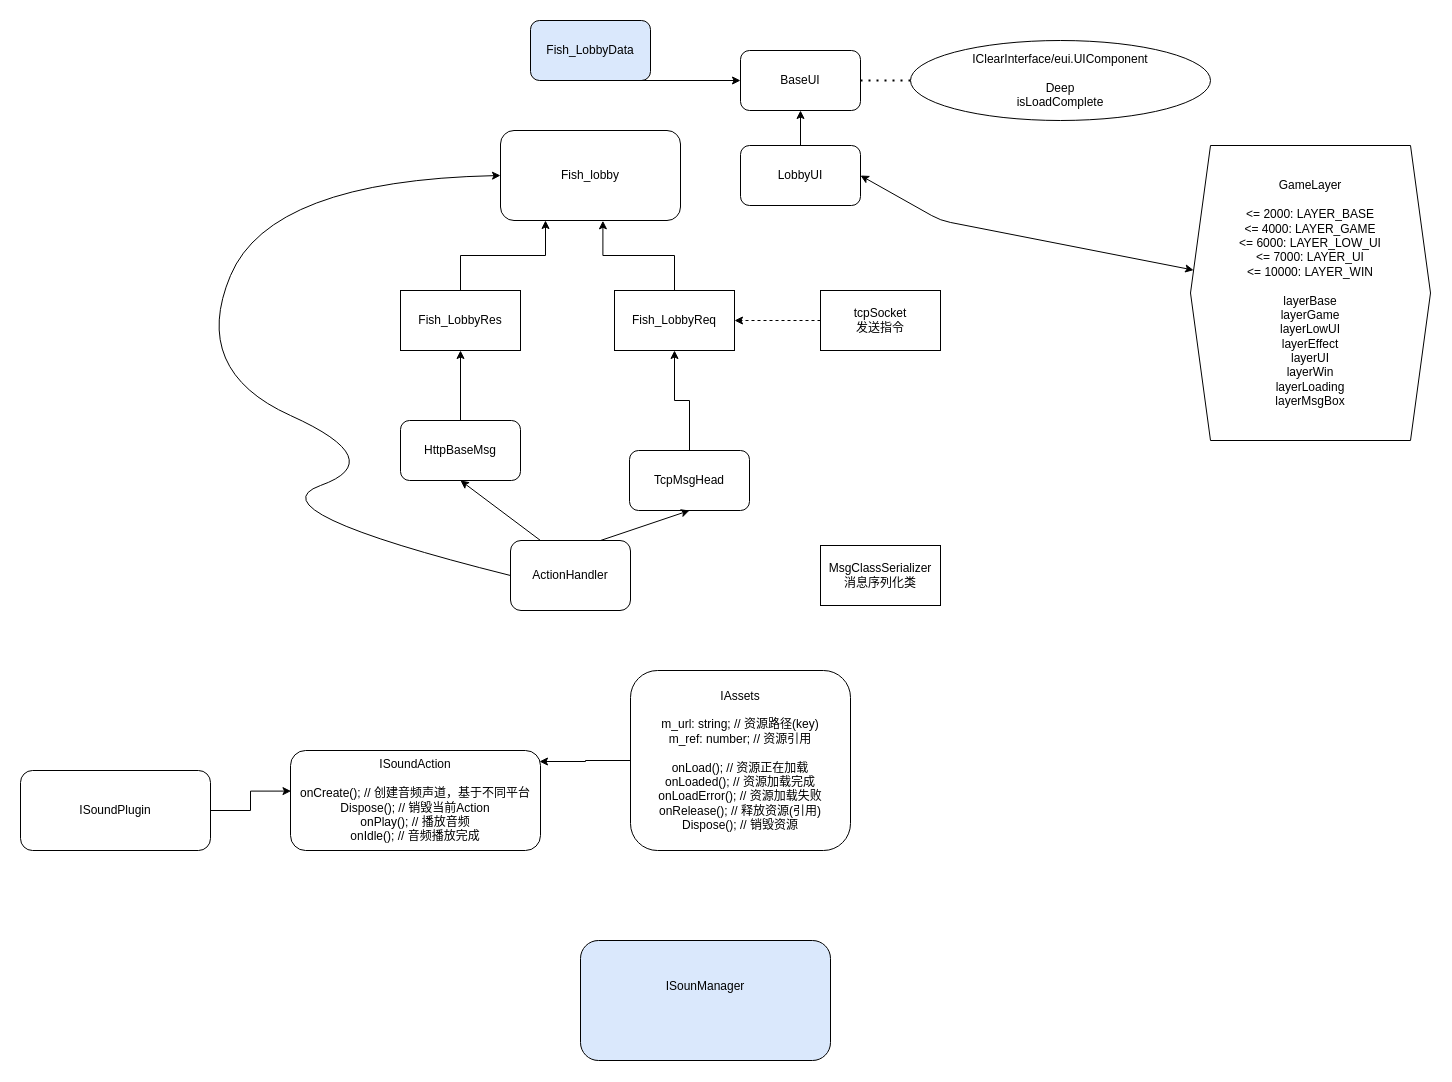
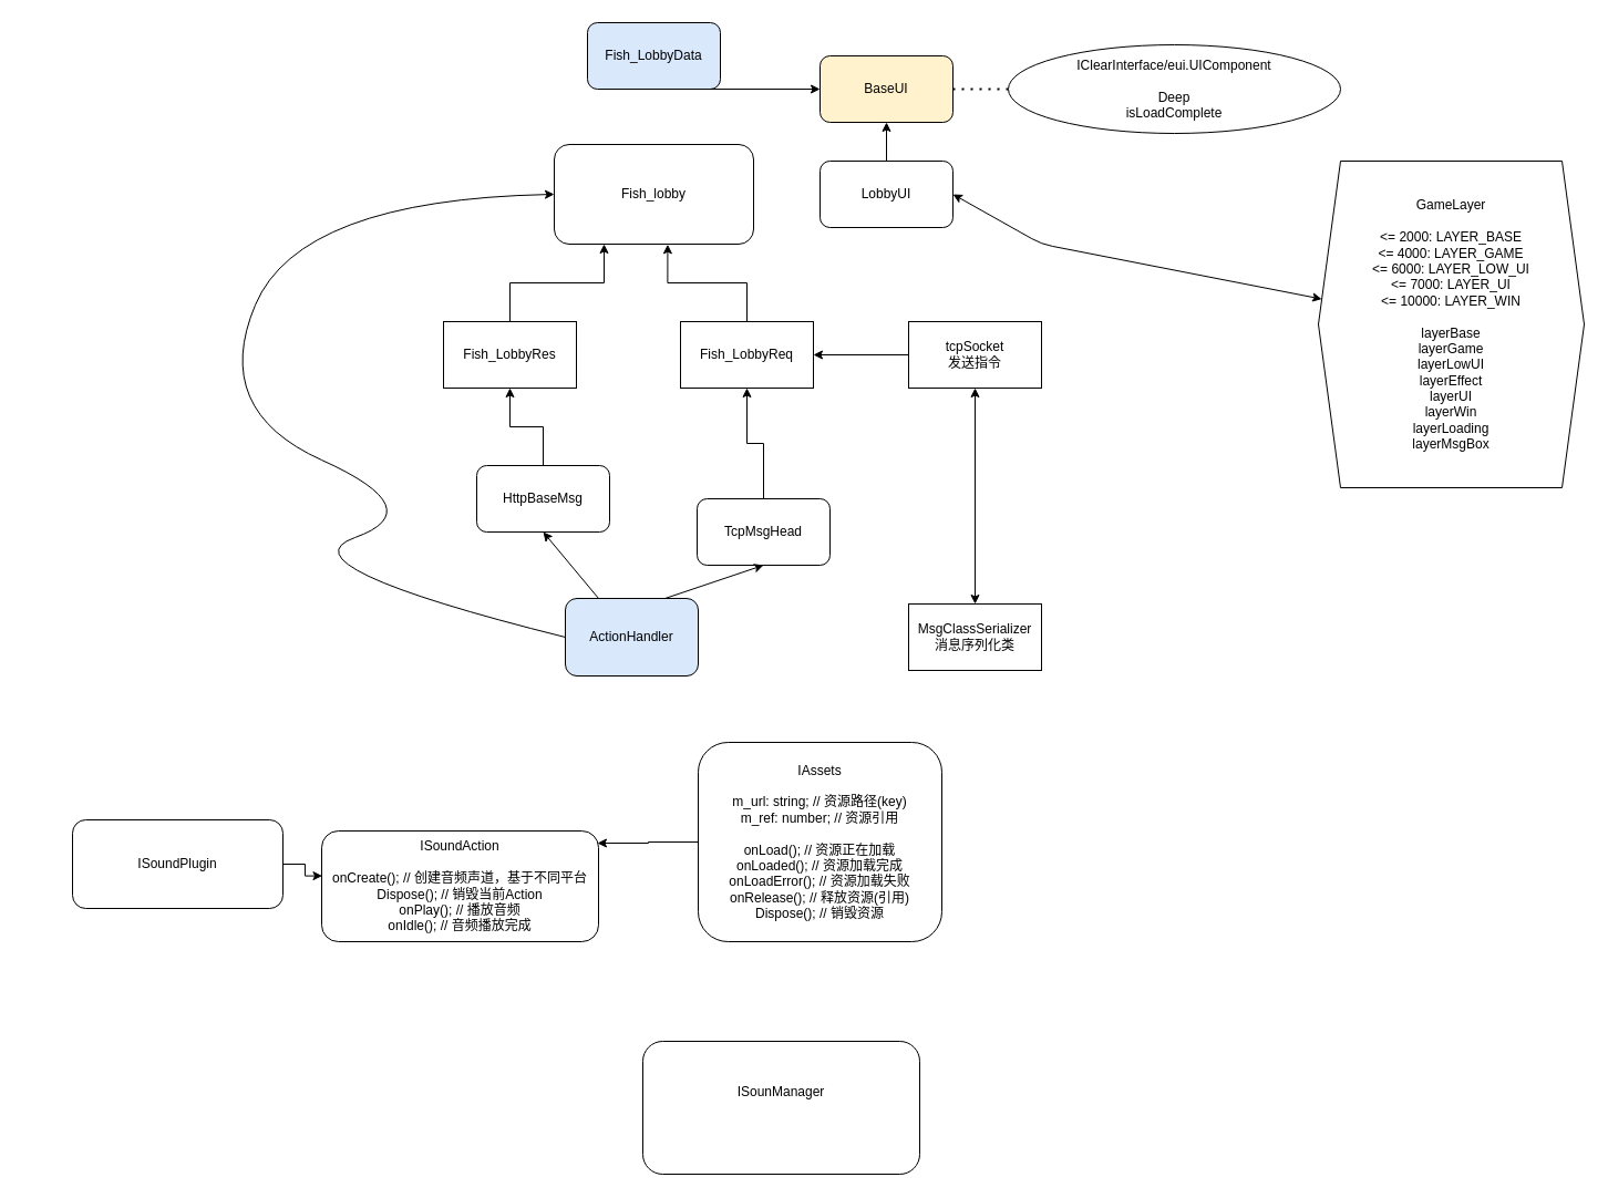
  <mxCell id="0" />
  <mxCell id="1" parent="0" />
  <mxCell id="2" value="Fish_lobby" style="rounded=1;whiteSpace=wrap;html=1;" parent="1" vertex="1"><mxGeometry x="500" y="130" width="180" height="90" as="geometry" /></mxCell>
  <mxCell id="3" style="edgeStyle=orthogonalEdgeStyle;rounded=0;orthogonalLoop=1;jettySize=auto;html=1;" parent="1" source="4" target="5" edge="1"><mxGeometry relative="1" as="geometry"><mxPoint x="800" y="100" as="targetPoint" /></mxGeometry></mxCell>
  <mxCell id="4" value="LobbyUI" style="rounded=1;whiteSpace=wrap;html=1;" parent="1" vertex="1"><mxGeometry x="740" y="145" width="120" height="60" as="geometry" /></mxCell>
- <mxCell id="5" value="BaseUI" style="rounded=1;whiteSpace=wrap;html=1;" parent="1" vertex="1"><mxGeometry x="740" y="50" width="120" height="60" as="geometry" /></mxCell>
+ <mxCell id="5" value="BaseUI" style="rounded=1;whiteSpace=wrap;html=1;fillColor=#fff2cc;" parent="1" vertex="1"><mxGeometry x="740" y="50" width="120" height="60" as="geometry" /></mxCell>
  <mxCell id="6" value="" style="endArrow=none;dashed=1;html=1;dashPattern=1 3;strokeWidth=2;exitX=1;exitY=0.5;exitDx=0;exitDy=0;" parent="1" source="5" edge="1"><mxGeometry width="50" height="50" relative="1" as="geometry"><mxPoint x="1080" y="240" as="sourcePoint" /><mxPoint x="910" y="80" as="targetPoint" /></mxGeometry></mxCell>
  <mxCell id="7" value="IClearInterface/eui.UIComponent&lt;br&gt;&lt;br&gt;Deep&lt;br&gt;isLoadComplete" style="ellipse;whiteSpace=wrap;html=1;" parent="1" vertex="1"><mxGeometry x="910" y="40" width="300" height="80" as="geometry" /></mxCell>
  <mxCell id="8" value="" style="endArrow=classic;startArrow=classic;html=1;exitX=1;exitY=0.5;exitDx=0;exitDy=0;" parent="1" source="4" target="9" edge="1"><mxGeometry width="50" height="50" relative="1" as="geometry"><mxPoint x="1070" y="290" as="sourcePoint" /><mxPoint x="1060" y="175" as="targetPoint" /><Array as="points"><mxPoint x="940" y="220" /></Array></mxGeometry></mxCell>
  <mxCell id="9" value="GameLayer&lt;br&gt;&lt;br&gt;&amp;lt;= 2000: LAYER_BASE&lt;br&gt;&amp;lt;= 4000: LAYER_GAME&lt;br&gt;&amp;lt;= 6000: LAYER_LOW_UI&lt;br&gt;&amp;lt;= 7000: LAYER_UI&lt;br&gt;&amp;lt;= 10000: LAYER_WIN&lt;br&gt;&lt;br&gt;layerBase&lt;br&gt;layerGame&lt;br&gt;layerLowUI&lt;br&gt;layerEffect&lt;br&gt;layerUI&lt;br&gt;layerWin&lt;br&gt;layerLoading&lt;br&gt;layerMsgBox" style="shape=hexagon;perimeter=hexagonPerimeter2;whiteSpace=wrap;html=1;fixedSize=1;" parent="1" vertex="1"><mxGeometry x="1190" y="145" width="240" height="295" as="geometry" /></mxCell>
  <mxCell id="10" style="edgeStyle=orthogonalEdgeStyle;rounded=0;orthogonalLoop=1;jettySize=auto;html=1;entryX=0.25;entryY=1;entryDx=0;entryDy=0;" parent="1" source="11" target="2" edge="1"><mxGeometry relative="1" as="geometry" /></mxCell>
  <mxCell id="11" value="Fish_LobbyRes" style="rounded=0;whiteSpace=wrap;html=1;" parent="1" vertex="1"><mxGeometry x="400" y="290" width="120" height="60" as="geometry" /></mxCell>
  <mxCell id="12" style="edgeStyle=orthogonalEdgeStyle;rounded=0;orthogonalLoop=1;jettySize=auto;html=1;entryX=0.569;entryY=1.003;entryDx=0;entryDy=0;entryPerimeter=0;" parent="1" source="13" target="2" edge="1"><mxGeometry relative="1" as="geometry"><Array as="points"><mxPoint x="674" y="255" /><mxPoint x="602" y="255" /></Array></mxGeometry></mxCell>
  <mxCell id="13" value="Fish_LobbyReq" style="rounded=0;whiteSpace=wrap;html=1;" parent="1" vertex="1"><mxGeometry x="614" y="290" width="120" height="60" as="geometry" /></mxCell>
  <mxCell id="14" style="edgeStyle=orthogonalEdgeStyle;rounded=0;orthogonalLoop=1;jettySize=auto;html=1;entryX=0.5;entryY=1;entryDx=0;entryDy=0;" parent="1" source="15" target="13" edge="1"><mxGeometry relative="1" as="geometry" /></mxCell>
  <mxCell id="15" value="TcpMsgHead" style="rounded=1;whiteSpace=wrap;html=1;" parent="1" vertex="1"><mxGeometry x="629" y="450" width="120" height="60" as="geometry" /></mxCell>
  <mxCell id="16" style="edgeStyle=orthogonalEdgeStyle;rounded=0;orthogonalLoop=1;jettySize=auto;html=1;entryX=0.5;entryY=1;entryDx=0;entryDy=0;" parent="1" source="17" target="11" edge="1"><mxGeometry relative="1" as="geometry" /></mxCell>
- <mxCell id="17" value="HttpBaseMsg" style="rounded=1;whiteSpace=wrap;html=1;" parent="1" vertex="1"><mxGeometry x="400" y="420" width="120" height="60" as="geometry" /></mxCell>
+ <mxCell id="17" value="HttpBaseMsg" style="rounded=1;whiteSpace=wrap;html=1;" parent="1" vertex="1"><mxGeometry x="430" y="420" width="120" height="60" as="geometry" /></mxCell>
  <mxCell id="18" value="Fish_LobbyData" style="rounded=1;whiteSpace=wrap;html=1;fillColor=#dae8fc;" parent="1" vertex="1"><mxGeometry x="530" y="20" width="120" height="60" as="geometry" /></mxCell>
  <mxCell id="19" value="" style="endArrow=classic;html=1;exitX=0.5;exitY=1;exitDx=0;exitDy=0;" parent="1" source="18" target="5" edge="1"><mxGeometry width="50" height="50" relative="1" as="geometry"><mxPoint x="1070" y="290" as="sourcePoint" /><mxPoint x="1120" y="240" as="targetPoint" /></mxGeometry></mxCell>
- <mxCell id="20" style="edgeStyle=orthogonalEdgeStyle;rounded=0;orthogonalLoop=1;jettySize=auto;html=1;dashed=1;" parent="1" source="21" target="13" edge="1"><mxGeometry relative="1" as="geometry" /></mxCell>
+ <mxCell id="20" style="edgeStyle=orthogonalEdgeStyle;rounded=0;orthogonalLoop=1;jettySize=auto;html=1;" parent="1" source="21" target="13" edge="1"><mxGeometry relative="1" as="geometry" /></mxCell>
  <mxCell id="21" value="tcpSocket&lt;br&gt;发送指令" style="whiteSpace=wrap;html=1;rounded=0;" parent="1" vertex="1"><mxGeometry x="820" y="290" width="120" height="60" as="geometry" /></mxCell>
  <mxCell id="22" value="" style="endArrow=classic;html=1;exitX=0.75;exitY=0;exitDx=0;exitDy=0;entryX=0.5;entryY=1;entryDx=0;entryDy=0;" parent="1" target="15" edge="1"><mxGeometry width="50" height="50" relative="1" as="geometry"><mxPoint x="600" y="540" as="sourcePoint" /><mxPoint x="1120" y="360" as="targetPoint" /></mxGeometry></mxCell>
  <mxCell id="23" value="" style="endArrow=classic;html=1;exitX=0.25;exitY=0;exitDx=0;exitDy=0;entryX=0.5;entryY=1;entryDx=0;entryDy=0;" parent="1" target="17" edge="1"><mxGeometry width="50" height="50" relative="1" as="geometry"><mxPoint x="540" y="540" as="sourcePoint" /><mxPoint x="684" y="490" as="targetPoint" /></mxGeometry></mxCell>
- <mxCell id="24" value="ActionHandler" style="rounded=1;whiteSpace=wrap;html=1;" parent="1" vertex="1"><mxGeometry x="510" y="540" width="120" height="70" as="geometry" /></mxCell>
+ <mxCell id="24" value="ActionHandler" style="rounded=1;whiteSpace=wrap;html=1;fillColor=#dae8fc;" parent="1" vertex="1"><mxGeometry x="510" y="540" width="120" height="70" as="geometry" /></mxCell>
  <mxCell id="25" value="MsgClassSerializer&lt;br&gt;消息序列化类" style="rounded=0;whiteSpace=wrap;html=1;" parent="1" vertex="1"><mxGeometry x="820" y="545" width="120" height="60" as="geometry" /></mxCell>
+ <mxCell id="26" value="" style="endArrow=classic;startArrow=classic;html=1;exitX=0.5;exitY=0;exitDx=0;exitDy=0;entryX=0.5;entryY=1;entryDx=0;entryDy=0;" parent="1" source="25" target="21" edge="1"><mxGeometry width="50" height="50" relative="1" as="geometry"><mxPoint x="1070" y="450" as="sourcePoint" /><mxPoint x="1120" y="400" as="targetPoint" /></mxGeometry></mxCell>
  <mxCell id="27" value="" style="curved=1;endArrow=classic;html=1;exitX=0;exitY=0.5;exitDx=0;exitDy=0;entryX=0;entryY=0.5;entryDx=0;entryDy=0;" parent="1" source="24" target="2" edge="1"><mxGeometry width="50" height="50" relative="1" as="geometry"><mxPoint x="1070" y="450" as="sourcePoint" /><mxPoint x="1120" y="400" as="targetPoint" /><Array as="points"><mxPoint x="250" y="510" /><mxPoint x="390" y="460" /><mxPoint x="190" y="370" /><mxPoint x="270" y="180" /></Array></mxGeometry></mxCell>
  <mxCell id="28" value="ISoundAction&lt;br&gt;&lt;br&gt;onCreate(); // 创建音频声道，基于不同平台&lt;br&gt;Dispose(); // 销毁当前Action&lt;br&gt;onPlay(); // 播放音频&lt;br&gt;onIdle(); // 音频播放完成" style="rounded=1;whiteSpace=wrap;html=1;" vertex="1" parent="1"><mxGeometry x="290" y="750" width="250" height="100" as="geometry" /></mxCell>
  <mxCell id="29" style="edgeStyle=orthogonalEdgeStyle;rounded=0;orthogonalLoop=1;jettySize=auto;html=1;entryX=0.996;entryY=0.11;entryDx=0;entryDy=0;entryPerimeter=0;" edge="1" parent="1" source="30" target="28"><mxGeometry relative="1" as="geometry" /></mxCell>
  <mxCell id="30" value="IAssets&lt;br&gt;&lt;br&gt;m_url: string; // 资源路径(key)&lt;br&gt;m_ref: number; // 资源引用&lt;br&gt;&lt;br&gt;onLoad(); // 资源正在加载&lt;br&gt;onLoaded(); // 资源加载完成&lt;br&gt;onLoadError(); // 资源加载失败&lt;br&gt;onRelease(); // 释放资源(引用)&lt;br&gt;Dispose(); // 销毁资源" style="rounded=1;whiteSpace=wrap;html=1;" vertex="1" parent="1"><mxGeometry x="630" y="670" width="220" height="180" as="geometry" /></mxCell>
- <mxCell id="31" value="ISounManager&lt;br&gt;&lt;br&gt;&lt;br&gt;" style="rounded=1;whiteSpace=wrap;html=1;fillColor=#dae8fc;" vertex="1" parent="1"><mxGeometry x="580" y="940" width="250" height="120" as="geometry" /></mxCell>
+ <mxCell id="31" value="ISounManager&lt;br&gt;&lt;br&gt;&lt;br&gt;" style="rounded=1;whiteSpace=wrap;html=1;" vertex="1" parent="1"><mxGeometry x="580" y="940" width="250" height="120" as="geometry" /></mxCell>
  <mxCell id="32" style="edgeStyle=orthogonalEdgeStyle;rounded=0;orthogonalLoop=1;jettySize=auto;html=1;entryX=0.002;entryY=0.406;entryDx=0;entryDy=0;entryPerimeter=0;" edge="1" parent="1" source="33" target="28"><mxGeometry relative="1" as="geometry" /></mxCell>
- <mxCell id="33" value="ISoundPlugin&lt;br&gt;" style="rounded=1;whiteSpace=wrap;html=1;" vertex="1" parent="1"><mxGeometry x="20" y="770" width="190" height="80" as="geometry" /></mxCell>
+ <mxCell id="33" value="ISoundPlugin&lt;br&gt;" style="rounded=1;whiteSpace=wrap;html=1;" vertex="1" parent="1"><mxGeometry x="65" y="740" width="190" height="80" as="geometry" /></mxCell>
